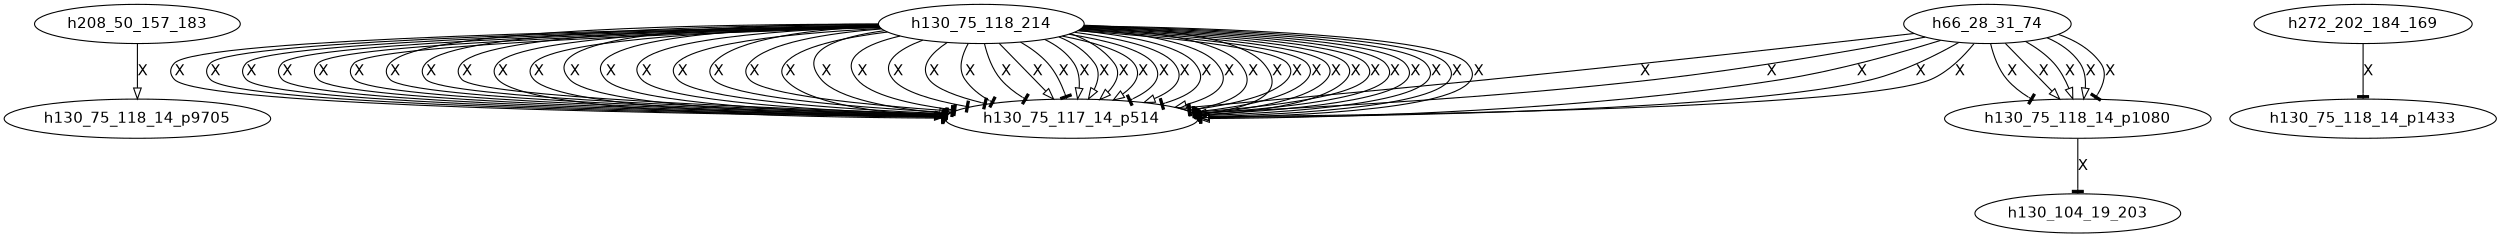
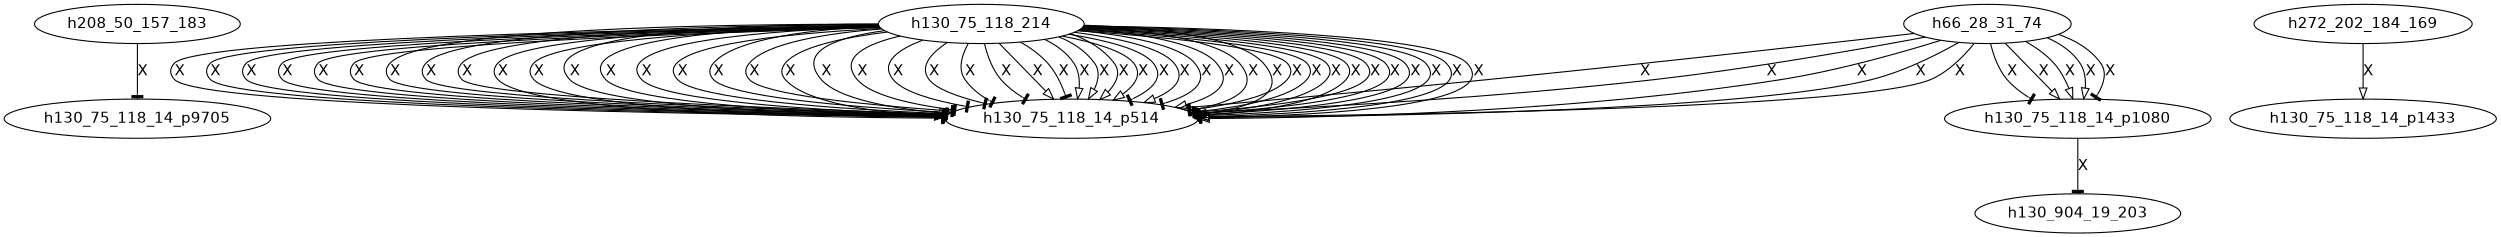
  digraph {
    color=black
    fontcolor=black
    fontname="DejaVu Sans"
    fontsize=14
    node [color=black fontcolor=black fontname="DejaVu Sans" fontsize=14 shape=ellipse]
    edge [arrowhead=tee color=black fontcolor=black fontname="DejaVu Sans" fontsize=14]
    h208_50_157_183 [height=0.50 width=1.81]
    h130_75_118_14_p9705 [height=0.50 width=2.25]
    h130_75_118_214 [height=0.50 width=1.75]
-   h130_75_118_14_p514 [height=0.50 width=2.14 label=h130_75_117_14_p514]
-   h130_104_19_203 [height=0.50 width=1.81]
+   h130_75_118_14_p514 [height=0.50 width=2.14]
+   h130_104_19_203 [height=0.50 width=1.81 label=h130_904_19_203]
    h130_75_118_14_p1080 [height=0.50 width=2.25]
    h66_28_31_74 [height=0.50 width=1.50]
    n8 [height=0.50 label=h272_202_184_169 width=1.89]
    h130_75_118_14_p1433 [height=0.50 width=2.25]
-   h208_50_157_183 -> h130_75_118_14_p9705 [arrowhead=onormal label=X]
+   h208_50_157_183 -> h130_75_118_14_p9705 [label=X]
    h130_75_118_214 -> h130_75_118_14_p514 [label=X]
    h130_75_118_214 -> h130_75_118_14_p514 [arrowhead=onormal label=X]
    h130_75_118_214 -> h130_75_118_14_p514 [label=X]
    h130_75_118_214 -> h130_75_118_14_p514 [label=X]
    h130_75_118_214 -> h130_75_118_14_p514 [arrowhead=onormal label=X]
    h130_75_118_214 -> h130_75_118_14_p514 [arrowhead=onormal label=X]
    h130_75_118_214 -> h130_75_118_14_p514 [label=X]
    h130_75_118_214 -> h130_75_118_14_p514 [label=X]
    h130_75_118_214 -> h130_75_118_14_p514 [label=X]
    h130_75_118_214 -> h130_75_118_14_p514 [label=X]
    h130_75_118_214 -> h130_75_118_14_p514 [label=X]
    h130_75_118_214 -> h130_75_118_14_p514 [label=X]
    h130_75_118_214 -> h130_75_118_14_p514 [label=X]
    h130_75_118_214 -> h130_75_118_14_p514 [label=X]
    h130_75_118_214 -> h130_75_118_14_p514 [label=X]
    h130_75_118_214 -> h130_75_118_14_p514 [arrowhead=onormal label=X]
    h130_75_118_214 -> h130_75_118_14_p514 [label=X]
    h130_75_118_214 -> h130_75_118_14_p514 [label=X]
    h130_75_118_214 -> h130_75_118_14_p514 [label=X]
    h130_75_118_214 -> h130_75_118_14_p514 [label=X]
    h130_75_118_214 -> h130_75_118_14_p514 [label=X]
    h130_75_118_214 -> h130_75_118_14_p514 [label=X]
    h130_75_118_214 -> h130_75_118_14_p514 [label=X]
    h130_75_118_214 -> h130_75_118_14_p514 [label=X]
    h130_75_118_214 -> h130_75_118_14_p514 [arrowhead=onormal label=X]
    h130_75_118_214 -> h130_75_118_14_p514 [label=X]
    h130_75_118_214 -> h130_75_118_14_p514 [arrowhead=onormal label=X]
    h130_75_118_214 -> h130_75_118_14_p514 [arrowhead=onormal label=X]
    h130_75_118_214 -> h130_75_118_14_p514 [arrowhead=onormal label=X]
    h130_75_118_214 -> h130_75_118_14_p514 [arrowhead=onormal label=X]
    h130_75_118_214 -> h130_75_118_14_p514 [label=X]
    h130_75_118_214 -> h130_75_118_14_p514 [arrowhead=onormal label=X]
    h130_75_118_214 -> h130_75_118_14_p514 [label=X]
    h130_75_118_214 -> h130_75_118_14_p514 [arrowhead=onormal label=X]
    h130_75_118_214 -> h130_75_118_14_p514 [label=X]
    h130_75_118_214 -> h130_75_118_14_p514 [label=X]
    h130_75_118_214 -> h130_75_118_14_p514 [label=X]
    h130_75_118_214 -> h130_75_118_14_p514 [label=X]
    h130_75_118_214 -> h130_75_118_14_p514 [arrowhead=onormal label=X]
    h130_75_118_214 -> h130_75_118_14_p514 [label=X]
    h130_75_118_214 -> h130_75_118_14_p514 [label=X]
    h130_75_118_214 -> h130_75_118_14_p514 [label=X]
    h130_75_118_214 -> h130_75_118_14_p514 [label=X]
    h130_75_118_214 -> h130_75_118_14_p514 [label=X]
    h130_75_118_214 -> h130_75_118_14_p514 [arrowhead=onormal label=X]
    h130_75_118_214 -> h130_75_118_14_p514 [label=X]
    h130_75_118_14_p1080 -> h130_104_19_203 [label=X]
    h66_28_31_74 -> h130_75_118_14_p514 [arrowhead=onormal label=X]
    h66_28_31_74 -> h130_75_118_14_p514 [label=X]
    h66_28_31_74 -> h130_75_118_14_p514 [arrowhead=onormal label=X]
    h66_28_31_74 -> h130_75_118_14_p514 [label=X]
    h66_28_31_74 -> h130_75_118_14_p514 [arrowhead=onormal label=X]
    h66_28_31_74 -> h130_75_118_14_p1080 [label=X]
    h66_28_31_74 -> h130_75_118_14_p1080 [arrowhead=onormal label=X]
    h66_28_31_74 -> h130_75_118_14_p1080 [arrowhead=onormal label=X]
    h66_28_31_74 -> h130_75_118_14_p1080 [arrowhead=onormal label=X]
    h66_28_31_74 -> h130_75_118_14_p1080 [label=X]
-   n8 -> h130_75_118_14_p1433 [label=X]
+   n8 -> h130_75_118_14_p1433 [arrowhead=onormal label=X]
  }
